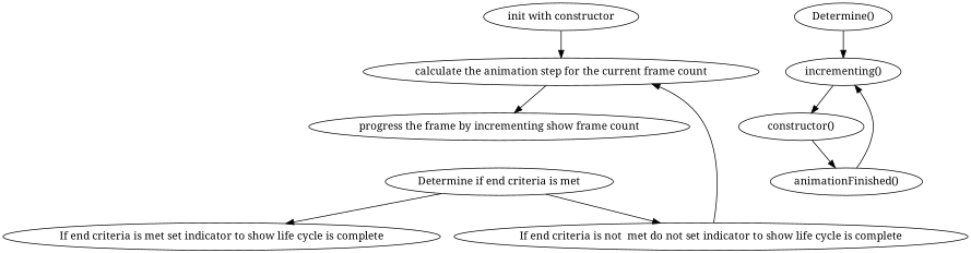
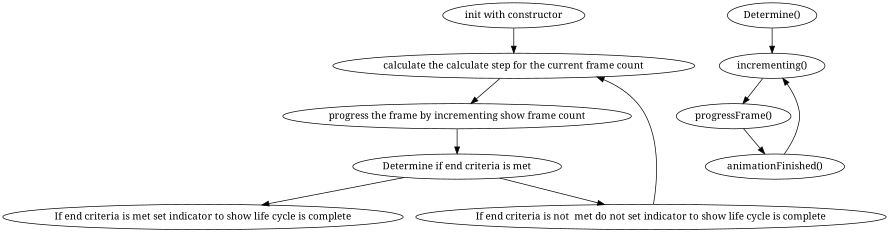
  digraph {
    fontname="Noto Serif"
    node [fontname="Noto Serif"]
    edge [fontname="Noto Serif"]
    "init with constructor"
-   "calculate the animation step for the current frame count"
+   "calculate the animation step for the current frame count" [label="calculate the calculate step for the current frame count"]
    n3 [label="progress the frame by incrementing show frame count"]
    "Determine if end criteria is met"
    "If end criteria is met set indicator to show life cycle is complete"
    "If end criteria is not  met do not set indicator to show life cycle is complete"
    n7 [label="Determine()"]
    n8 [label="incrementing()"]
-   "progressFrame()" [label="constructor()"]
+   "progressFrame()"
    "animationFinished()"
    "init with constructor" -> "calculate the animation step for the current frame count"
    "calculate the animation step for the current frame count" -> n3
+   n3 -> "Determine if end criteria is met"
    "Determine if end criteria is met" -> "If end criteria is met set indicator to show life cycle is complete"
    "Determine if end criteria is met" -> "If end criteria is not  met do not set indicator to show life cycle is complete"
    "If end criteria is not  met do not set indicator to show life cycle is complete" -> "calculate the animation step for the current frame count"
    n7 -> n8
    n8 -> "progressFrame()"
    "progressFrame()" -> "animationFinished()"
    "animationFinished()" -> n8
  }
